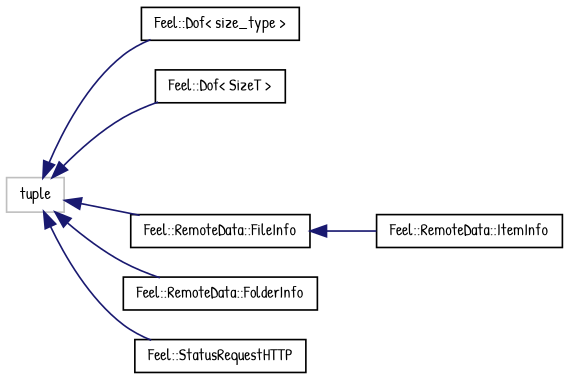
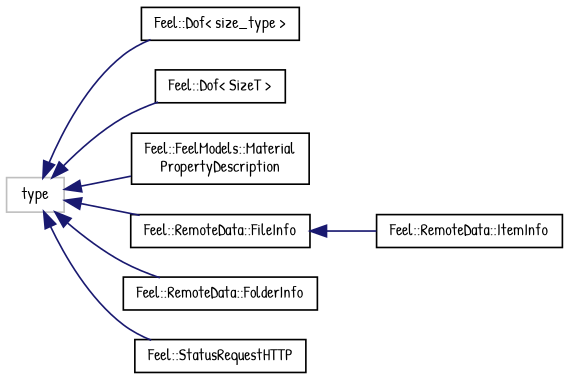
  digraph {
    fontname="Patrick Hand"
    rankdir=LR
    node [color=black fillcolor=white fontname="Patrick Hand" fontsize=10 shape=record style=filled]
    edge [color=midnightblue dir=back fontname="Patrick Hand" fontsize=10 labelfontname=Helvetica labelfontsize=10 style=solid]
-   n1 [color=grey75 height=0.2 label=tuple width=0.4]
+   n1 [color=grey75 height=0.2 label=type width=0.4]
    n2 [height=0.2 label="Feel::Dof\< size_type \>" width=0.4]
    n3 [height=0.2 label="Feel::Dof\< SizeT \>" width=0.4]
+   n4 [height=0.2 label="Feel::FeelModels::Material\lPropertyDescription" width=0.4]
    n5 [height=0.2 label="Feel::RemoteData::FileInfo" width=0.4]
    n6 [height=0.2 label="Feel::RemoteData::FolderInfo" width=0.4]
    n7 [height=0.2 label="Feel::StatusRequestHTTP" width=0.4]
    n8 [height=0.2 label="Feel::RemoteData::ItemInfo" width=0.4]
    n1 -> n2
    n1 -> n3
+   n1 -> n4
    n1 -> n5
    n1 -> n6
    n1 -> n7
    n5 -> n8
  }
